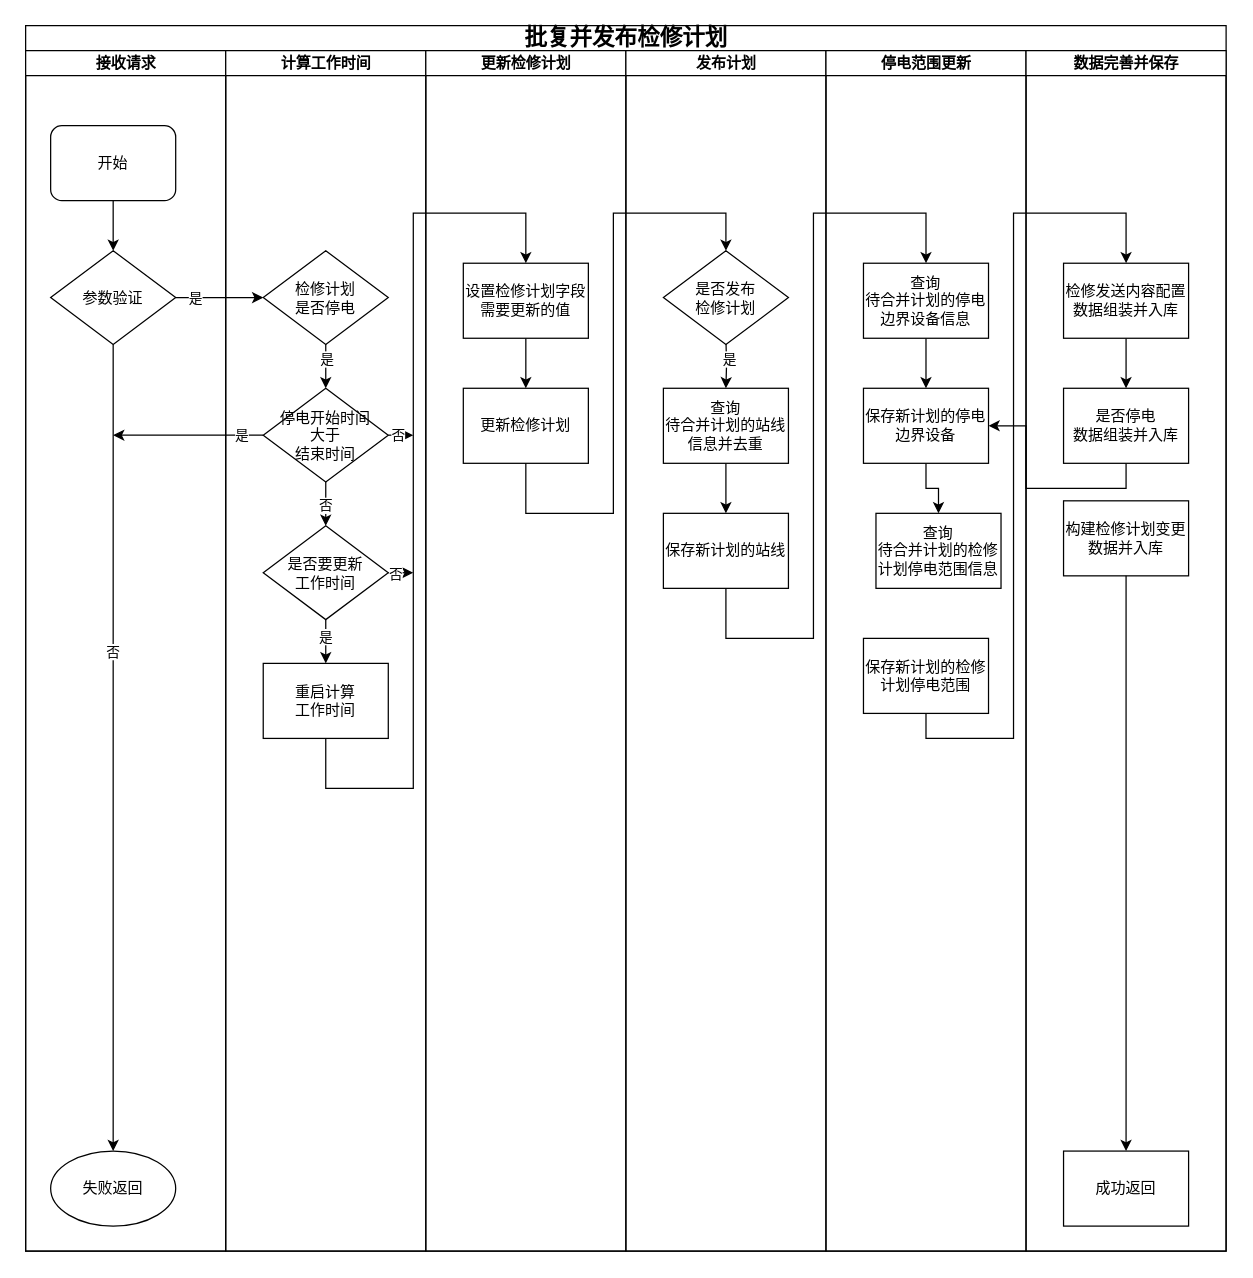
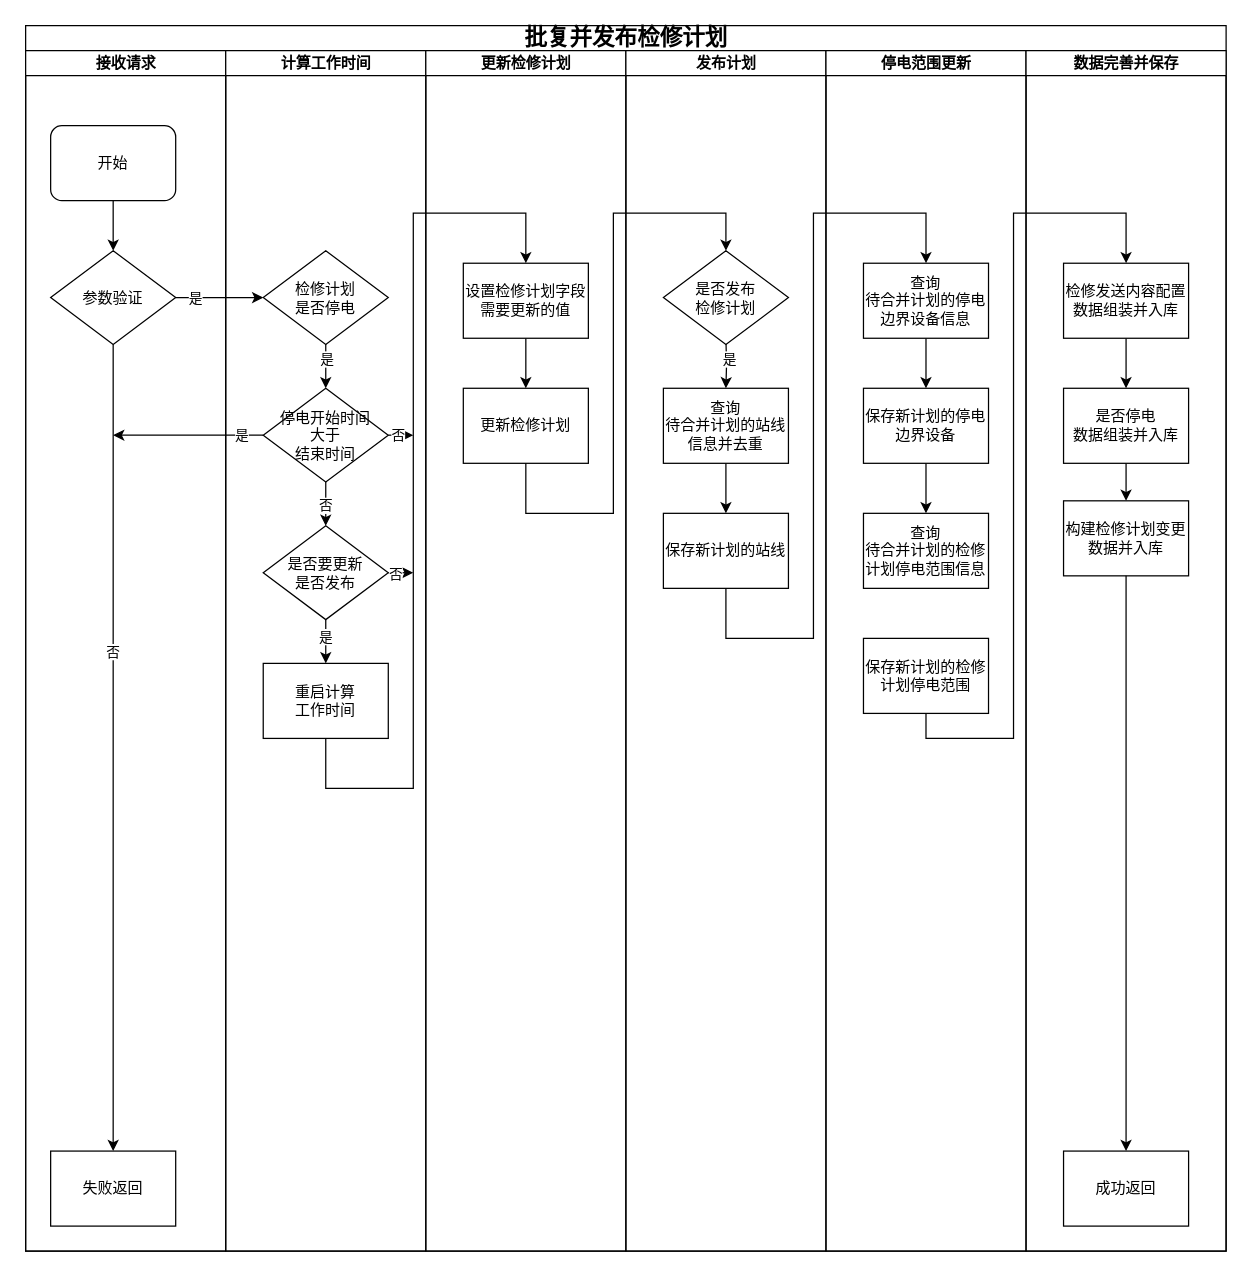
  <mxCell id="0" />
  <mxCell id="1" parent="0" />
  <mxCell id="2" value="&lt;font style=&quot;font-size: 18px;&quot;&gt;&lt;span style=&quot;background-color: transparent; color: light-dark(rgb(0, 0, 0), rgb(255, 255, 255));&quot;&gt;批复并发布&lt;/span&gt;检修计划&lt;/font&gt;" style="swimlane;html=1;childLayout=stackLayout;startSize=20;rounded=0;shadow=0;labelBackgroundColor=none;strokeWidth=1;fontFamily=Verdana;fontSize=8;align=center;" vertex="1" parent="1"><mxGeometry x="20" y="20" width="960" height="980" as="geometry" /></mxCell>
  <mxCell id="3" value="接收请求" style="swimlane;html=1;startSize=20;" vertex="1" parent="2"><mxGeometry y="20" width="160" height="960" as="geometry"><mxRectangle y="20" width="40" height="730" as="alternateBounds" /></mxGeometry></mxCell>
  <mxCell id="4" style="edgeStyle=orthogonalEdgeStyle;rounded=0;orthogonalLoop=1;jettySize=auto;html=1;exitX=0.5;exitY=1;exitDx=0;exitDy=0;entryX=0.5;entryY=0;entryDx=0;entryDy=0;" edge="1" parent="3" source="5" target="6"><mxGeometry relative="1" as="geometry" /></mxCell>
  <mxCell id="5" value="&lt;font style=&quot;font-size: 12px;&quot;&gt;开始&lt;/font&gt;" style="rounded=1;whiteSpace=wrap;html=1;shadow=0;labelBackgroundColor=none;strokeWidth=1;fontFamily=Verdana;fontSize=8;align=center;" vertex="1" parent="3"><mxGeometry x="20" y="60" width="100" height="60" as="geometry" /></mxCell>
  <mxCell id="6" value="&lt;font style=&quot;font-size: 12px;&quot;&gt;参数验证&lt;/font&gt;" style="rhombus;whiteSpace=wrap;html=1;rounded=0;shadow=0;labelBackgroundColor=none;strokeWidth=1;fontFamily=Verdana;fontSize=8;align=center;" vertex="1" parent="3"><mxGeometry x="20" y="160" width="100" height="75" as="geometry" /></mxCell>
  <mxCell id="7" style="edgeStyle=orthogonalEdgeStyle;rounded=0;orthogonalLoop=1;jettySize=auto;html=1;exitX=0.5;exitY=1;exitDx=0;exitDy=0;entryX=0.5;entryY=0;entryDx=0;entryDy=0;" edge="1" parent="3" source="6" target="9"><mxGeometry relative="1" as="geometry"><mxPoint x="70" y="980" as="targetPoint" /></mxGeometry></mxCell>
  <mxCell id="8" value="否" style="edgeLabel;html=1;align=center;verticalAlign=middle;resizable=0;points=[];" vertex="1" connectable="0" parent="7"><mxGeometry x="-0.24" y="-1" relative="1" as="geometry"><mxPoint as="offset" /></mxGeometry></mxCell>
- <mxCell id="9" value="&lt;span style=&quot;font-size: 12px;&quot;&gt;失败返回&lt;/span&gt;" style="ellipse;whiteSpace=wrap;html=1;fontSize=8;fontFamily=Verdana;shadow=0;labelBackgroundColor=none;strokeWidth=1;" vertex="1" parent="3"><mxGeometry x="20" y="880" width="100" height="60" as="geometry" /></mxCell>
+ <mxCell id="9" value="&lt;span style=&quot;font-size: 12px;&quot;&gt;失败返回&lt;/span&gt;" style="whiteSpace=wrap;html=1;fontSize=8;fontFamily=Verdana;rounded=0;shadow=0;labelBackgroundColor=none;strokeWidth=1;" vertex="1" parent="3"><mxGeometry x="20" y="880" width="100" height="60" as="geometry" /></mxCell>
  <mxCell id="10" value="计算工作时间" style="swimlane;html=1;startSize=20;" vertex="1" parent="2"><mxGeometry x="160" y="20" width="160" height="960" as="geometry" /></mxCell>
  <mxCell id="11" style="edgeStyle=orthogonalEdgeStyle;rounded=0;orthogonalLoop=1;jettySize=auto;html=1;exitX=0.5;exitY=1;exitDx=0;exitDy=0;entryX=0.5;entryY=0;entryDx=0;entryDy=0;" edge="1" parent="10"><mxGeometry relative="1" as="geometry"><mxPoint x="80" y="270" as="targetPoint" /><mxPoint x="80" y="227.5" as="sourcePoint" /></mxGeometry></mxCell>
  <mxCell id="12" value="是" style="edgeLabel;html=1;align=center;verticalAlign=middle;resizable=0;points=[];" vertex="1" connectable="0" parent="11"><mxGeometry x="-0.092" y="4" relative="1" as="geometry"><mxPoint x="-4" as="offset" /></mxGeometry></mxCell>
  <mxCell id="13" value="&lt;font style=&quot;font-size: 12px;&quot;&gt;检修计划&lt;/font&gt;&lt;div&gt;&lt;font style=&quot;font-size: 12px;&quot;&gt;是否停电&lt;/font&gt;&lt;/div&gt;" style="rhombus;whiteSpace=wrap;html=1;rounded=0;shadow=0;labelBackgroundColor=none;strokeWidth=1;fontFamily=Verdana;fontSize=8;align=center;" vertex="1" parent="10"><mxGeometry x="30" y="160" width="100" height="75" as="geometry" /></mxCell>
  <mxCell id="14" style="edgeStyle=orthogonalEdgeStyle;rounded=0;orthogonalLoop=1;jettySize=auto;html=1;" edge="1" parent="10" source="20"><mxGeometry relative="1" as="geometry"><mxPoint x="-90" y="307.5" as="targetPoint" /></mxGeometry></mxCell>
  <mxCell id="15" value="是" style="edgeLabel;html=1;align=center;verticalAlign=middle;resizable=0;points=[];" vertex="1" connectable="0" parent="14"><mxGeometry x="-0.696" relative="1" as="geometry"><mxPoint as="offset" /></mxGeometry></mxCell>
  <mxCell id="16" style="edgeStyle=orthogonalEdgeStyle;rounded=0;orthogonalLoop=1;jettySize=auto;html=1;exitX=0.5;exitY=1;exitDx=0;exitDy=0;entryX=0.5;entryY=0;entryDx=0;entryDy=0;" edge="1" parent="10" source="20" target="25"><mxGeometry relative="1" as="geometry" /></mxCell>
  <mxCell id="17" value="否" style="edgeLabel;html=1;align=center;verticalAlign=middle;resizable=0;points=[];" vertex="1" connectable="0" parent="16"><mxGeometry x="0.057" y="-1" relative="1" as="geometry"><mxPoint as="offset" /></mxGeometry></mxCell>
  <mxCell id="18" style="edgeStyle=orthogonalEdgeStyle;rounded=0;orthogonalLoop=1;jettySize=auto;html=1;exitX=1;exitY=0.5;exitDx=0;exitDy=0;" edge="1" parent="10" source="20"><mxGeometry relative="1" as="geometry"><mxPoint x="150" y="307.667" as="targetPoint" /></mxGeometry></mxCell>
  <mxCell id="19" value="否" style="edgeLabel;html=1;align=center;verticalAlign=middle;resizable=0;points=[];" vertex="1" connectable="0" parent="18"><mxGeometry x="-0.339" relative="1" as="geometry"><mxPoint as="offset" /></mxGeometry></mxCell>
  <mxCell id="20" value="&lt;span style=&quot;font-size: 12px;&quot;&gt;停电开始时间&lt;/span&gt;&lt;div&gt;&lt;span style=&quot;font-size: 12px;&quot;&gt;大于&lt;/span&gt;&lt;/div&gt;&lt;div&gt;&lt;span style=&quot;font-size: 12px;&quot;&gt;结束时间&lt;/span&gt;&lt;/div&gt;" style="rhombus;whiteSpace=wrap;html=1;rounded=0;shadow=0;labelBackgroundColor=none;strokeWidth=1;fontFamily=Verdana;fontSize=8;align=center;" vertex="1" parent="10"><mxGeometry x="30" y="270" width="100" height="75" as="geometry" /></mxCell>
  <mxCell id="21" style="edgeStyle=orthogonalEdgeStyle;rounded=0;orthogonalLoop=1;jettySize=auto;html=1;exitX=0.5;exitY=1;exitDx=0;exitDy=0;entryX=0.5;entryY=0;entryDx=0;entryDy=0;" edge="1" parent="10" source="25" target="26"><mxGeometry relative="1" as="geometry" /></mxCell>
  <mxCell id="22" value="是" style="edgeLabel;html=1;align=center;verticalAlign=middle;resizable=0;points=[];" vertex="1" connectable="0" parent="21"><mxGeometry x="-0.276" y="-1" relative="1" as="geometry"><mxPoint as="offset" /></mxGeometry></mxCell>
  <mxCell id="23" style="edgeStyle=orthogonalEdgeStyle;rounded=0;orthogonalLoop=1;jettySize=auto;html=1;exitX=1;exitY=0.5;exitDx=0;exitDy=0;" edge="1" parent="10" source="25"><mxGeometry relative="1" as="geometry"><mxPoint x="150" y="417.667" as="targetPoint" /></mxGeometry></mxCell>
  <mxCell id="24" value="否" style="edgeLabel;html=1;align=center;verticalAlign=middle;resizable=0;points=[];" vertex="1" connectable="0" parent="23"><mxGeometry x="-0.504" y="-1" relative="1" as="geometry"><mxPoint as="offset" /></mxGeometry></mxCell>
- <mxCell id="25" value="&lt;span style=&quot;font-size: 12px;&quot;&gt;是否要更新&lt;/span&gt;&lt;div&gt;&lt;span style=&quot;font-size: 12px;&quot;&gt;工作时间&lt;/span&gt;&lt;/div&gt;" style="rhombus;whiteSpace=wrap;html=1;rounded=0;shadow=0;labelBackgroundColor=none;strokeWidth=1;fontFamily=Verdana;fontSize=8;align=center;" vertex="1" parent="10"><mxGeometry x="30" y="380" width="100" height="75" as="geometry" /></mxCell>
+ <mxCell id="25" value="&lt;span style=&quot;font-size: 12px;&quot;&gt;是否要更新&lt;/span&gt;&lt;div&gt;&lt;span style=&quot;font-size: 12px;&quot;&gt;是否发布&lt;/span&gt;&lt;/div&gt;" style="rhombus;whiteSpace=wrap;html=1;rounded=0;shadow=0;labelBackgroundColor=none;strokeWidth=1;fontFamily=Verdana;fontSize=8;align=center;" vertex="1" parent="10"><mxGeometry x="30" y="380" width="100" height="75" as="geometry" /></mxCell>
  <mxCell id="26" value="&lt;span style=&quot;font-size: 12px;&quot;&gt;重启计算&lt;/span&gt;&lt;div&gt;&lt;span style=&quot;font-size: 12px;&quot;&gt;工作时间&lt;/span&gt;&lt;/div&gt;" style="whiteSpace=wrap;html=1;fontSize=8;fontFamily=Verdana;rounded=0;shadow=0;labelBackgroundColor=none;strokeWidth=1;" vertex="1" parent="10"><mxGeometry x="30" y="490" width="100" height="60" as="geometry" /></mxCell>
  <mxCell id="27" value="更新检修计划" style="swimlane;html=1;startSize=20;" vertex="1" parent="2"><mxGeometry x="320" y="20" width="160" height="960" as="geometry" /></mxCell>
  <mxCell id="28" value="&lt;span style=&quot;font-size: 12px;&quot;&gt;更新检修计划&lt;/span&gt;" style="whiteSpace=wrap;html=1;fontSize=8;fontFamily=Verdana;rounded=0;shadow=0;labelBackgroundColor=none;strokeWidth=1;" vertex="1" parent="27"><mxGeometry x="30" y="270" width="100" height="60" as="geometry" /></mxCell>
  <mxCell id="29" style="edgeStyle=orthogonalEdgeStyle;rounded=0;orthogonalLoop=1;jettySize=auto;html=1;exitX=0.5;exitY=1;exitDx=0;exitDy=0;" edge="1" parent="27" source="30" target="28"><mxGeometry relative="1" as="geometry" /></mxCell>
  <mxCell id="30" value="&lt;span style=&quot;font-size: 12px;&quot;&gt;设置检修计划字段需要更新的值&lt;/span&gt;" style="whiteSpace=wrap;html=1;fontSize=8;fontFamily=Verdana;rounded=0;shadow=0;labelBackgroundColor=none;strokeWidth=1;" vertex="1" parent="27"><mxGeometry x="30" y="170" width="100" height="60" as="geometry" /></mxCell>
  <mxCell id="31" value="发布计划" style="swimlane;html=1;startSize=20;" vertex="1" parent="2"><mxGeometry x="480" y="20" width="160" height="960" as="geometry" /></mxCell>
  <mxCell id="32" style="edgeStyle=orthogonalEdgeStyle;rounded=0;orthogonalLoop=1;jettySize=auto;html=1;exitX=0.5;exitY=1;exitDx=0;exitDy=0;" edge="1" parent="31" source="33" target="34"><mxGeometry relative="1" as="geometry" /></mxCell>
  <mxCell id="33" value="&lt;div&gt;&lt;span style=&quot;font-size: 12px;&quot;&gt;查询&lt;/span&gt;&lt;span style=&quot;font-size: 12px;&quot;&gt;&lt;/span&gt;&lt;/div&gt;&lt;span style=&quot;font-size: 12px;&quot;&gt;待合并计划的站线信息并去重&lt;br&gt;&lt;/span&gt;" style="whiteSpace=wrap;html=1;fontSize=8;fontFamily=Verdana;rounded=0;shadow=0;labelBackgroundColor=none;strokeWidth=1;" vertex="1" parent="31"><mxGeometry x="30" y="270" width="100" height="60" as="geometry" /></mxCell>
  <mxCell id="34" value="&lt;span style=&quot;font-size: 12px;&quot;&gt;保存新计划的站线&lt;/span&gt;" style="whiteSpace=wrap;html=1;fontSize=8;fontFamily=Verdana;rounded=0;shadow=0;labelBackgroundColor=none;strokeWidth=1;" vertex="1" parent="31"><mxGeometry x="30" y="370" width="100" height="60" as="geometry" /></mxCell>
  <mxCell id="35" style="edgeStyle=orthogonalEdgeStyle;rounded=0;orthogonalLoop=1;jettySize=auto;html=1;exitX=0.5;exitY=1;exitDx=0;exitDy=0;" edge="1" parent="31" target="33"><mxGeometry relative="1" as="geometry"><mxPoint x="80" y="230" as="sourcePoint" /></mxGeometry></mxCell>
  <mxCell id="36" value="是" style="edgeLabel;html=1;align=center;verticalAlign=middle;resizable=0;points=[];" vertex="1" connectable="0" parent="35"><mxGeometry x="-0.159" y="2" relative="1" as="geometry"><mxPoint as="offset" /></mxGeometry></mxCell>
  <mxCell id="37" value="&lt;span style=&quot;font-size: 12px;&quot;&gt;是否发布&lt;/span&gt;&lt;div&gt;&lt;span style=&quot;font-size: 12px;&quot;&gt;检修计划&lt;/span&gt;&lt;/div&gt;" style="rhombus;whiteSpace=wrap;html=1;rounded=0;shadow=0;labelBackgroundColor=none;strokeWidth=1;fontFamily=Verdana;fontSize=8;align=center;" vertex="1" parent="31"><mxGeometry x="30" y="160" width="100" height="75" as="geometry" /></mxCell>
  <mxCell id="38" value="停电范围更新" style="swimlane;html=1;startSize=20;" vertex="1" parent="2"><mxGeometry x="640" y="20" width="160" height="960" as="geometry" /></mxCell>
  <mxCell id="39" style="edgeStyle=orthogonalEdgeStyle;rounded=0;orthogonalLoop=1;jettySize=auto;html=1;exitX=0.5;exitY=1;exitDx=0;exitDy=0;entryX=0.5;entryY=0;entryDx=0;entryDy=0;" edge="1" parent="38" source="40" target="42"><mxGeometry relative="1" as="geometry" /></mxCell>
  <mxCell id="40" value="&lt;div&gt;&lt;span style=&quot;font-size: 12px;&quot;&gt;查询&lt;/span&gt;&lt;span style=&quot;font-size: 12px;&quot;&gt;&lt;/span&gt;&lt;/div&gt;&lt;span style=&quot;font-size: 12px;&quot;&gt;待合并计划的停电边界设备信息&lt;/span&gt;" style="whiteSpace=wrap;html=1;fontSize=8;fontFamily=Verdana;rounded=0;shadow=0;labelBackgroundColor=none;strokeWidth=1;" vertex="1" parent="38"><mxGeometry x="30" y="170" width="100" height="60" as="geometry" /></mxCell>
  <mxCell id="41" style="edgeStyle=orthogonalEdgeStyle;rounded=0;orthogonalLoop=1;jettySize=auto;html=1;exitX=0.5;exitY=1;exitDx=0;exitDy=0;entryX=0.5;entryY=0;entryDx=0;entryDy=0;" edge="1" parent="38" source="42" target="43"><mxGeometry relative="1" as="geometry" /></mxCell>
  <mxCell id="42" value="&lt;span style=&quot;font-size: 12px;&quot;&gt;保存新计划的停电边界设备&lt;/span&gt;" style="whiteSpace=wrap;html=1;fontSize=8;fontFamily=Verdana;rounded=0;shadow=0;labelBackgroundColor=none;strokeWidth=1;" vertex="1" parent="38"><mxGeometry x="30" y="270" width="100" height="60" as="geometry" /></mxCell>
- <mxCell id="43" value="&lt;div&gt;&lt;span style=&quot;font-size: 12px;&quot;&gt;查询&lt;/span&gt;&lt;span style=&quot;font-size: 12px;&quot;&gt;&lt;/span&gt;&lt;/div&gt;&lt;span style=&quot;font-size: 12px;&quot;&gt;待合并计划的检修计划停电范围信息&lt;/span&gt;" style="whiteSpace=wrap;html=1;fontSize=8;fontFamily=Verdana;rounded=0;shadow=0;labelBackgroundColor=none;strokeWidth=1;" vertex="1" parent="38"><mxGeometry x="40" y="370" width="100" height="60" as="geometry" /></mxCell>
+ <mxCell id="43" value="&lt;div&gt;&lt;span style=&quot;font-size: 12px;&quot;&gt;查询&lt;/span&gt;&lt;span style=&quot;font-size: 12px;&quot;&gt;&lt;/span&gt;&lt;/div&gt;&lt;span style=&quot;font-size: 12px;&quot;&gt;待合并计划的检修计划停电范围信息&lt;/span&gt;" style="whiteSpace=wrap;html=1;fontSize=8;fontFamily=Verdana;rounded=0;shadow=0;labelBackgroundColor=none;strokeWidth=1;" vertex="1" parent="38"><mxGeometry x="30" y="370" width="100" height="60" as="geometry" /></mxCell>
  <mxCell id="44" value="&lt;span style=&quot;font-size: 12px;&quot;&gt;保存新计划的&lt;/span&gt;&lt;span style=&quot;font-size: 12px;&quot;&gt;检修计划停电范围&lt;/span&gt;" style="whiteSpace=wrap;html=1;fontSize=8;fontFamily=Verdana;rounded=0;shadow=0;labelBackgroundColor=none;strokeWidth=1;" vertex="1" parent="38"><mxGeometry x="30" y="470" width="100" height="60" as="geometry" /></mxCell>
  <mxCell id="45" value="" style="edgeStyle=orthogonalEdgeStyle;rounded=0;orthogonalLoop=1;jettySize=auto;html=1;" edge="1" parent="2" source="6"><mxGeometry relative="1" as="geometry"><mxPoint x="190" y="217.5" as="targetPoint" /></mxGeometry></mxCell>
  <mxCell id="46" value="是" style="edgeLabel;html=1;align=center;verticalAlign=middle;resizable=0;points=[];" vertex="1" connectable="0" parent="45"><mxGeometry x="-0.577" relative="1" as="geometry"><mxPoint as="offset" /></mxGeometry></mxCell>
  <mxCell id="47" value="数据完善并保存" style="swimlane;html=1;startSize=20;" vertex="1" parent="2"><mxGeometry x="800" y="20" width="160" height="960" as="geometry" /></mxCell>
  <mxCell id="48" style="edgeStyle=orthogonalEdgeStyle;rounded=0;orthogonalLoop=1;jettySize=auto;html=1;exitX=0.5;exitY=1;exitDx=0;exitDy=0;entryX=0.5;entryY=0;entryDx=0;entryDy=0;" edge="1" parent="47" source="49" target="51"><mxGeometry relative="1" as="geometry" /></mxCell>
  <mxCell id="49" value="&lt;div&gt;&lt;span style=&quot;font-size: 12px;&quot;&gt;检修发送内容配置&lt;/span&gt;&lt;/div&gt;&lt;div&gt;&lt;span style=&quot;font-size: 12px;&quot;&gt;数据组装并入库&lt;/span&gt;&lt;/div&gt;" style="whiteSpace=wrap;html=1;fontSize=8;fontFamily=Verdana;rounded=0;shadow=0;labelBackgroundColor=none;strokeWidth=1;" vertex="1" parent="47"><mxGeometry x="30" y="170" width="100" height="60" as="geometry" /></mxCell>
- <mxCell id="50" style="edgeStyle=orthogonalEdgeStyle;rounded=0;orthogonalLoop=1;jettySize=auto;html=1;exitX=0.5;exitY=1;exitDx=0;exitDy=0;" edge="1" parent="47" source="51" target="42"><mxGeometry relative="1" as="geometry" /></mxCell>
+ <mxCell id="50" style="edgeStyle=orthogonalEdgeStyle;rounded=0;orthogonalLoop=1;jettySize=auto;html=1;exitX=0.5;exitY=1;exitDx=0;exitDy=0;entryX=0.5;entryY=0;entryDx=0;entryDy=0;" edge="1" parent="47" source="51" target="52"><mxGeometry relative="1" as="geometry" /></mxCell>
  <mxCell id="51" value="&lt;span style=&quot;font-size: 12px;&quot;&gt;是否停电&lt;/span&gt;&lt;div&gt;&lt;span style=&quot;font-size: 12px;&quot;&gt;数据组装并入库&lt;/span&gt;&lt;/div&gt;" style="whiteSpace=wrap;html=1;fontSize=8;fontFamily=Verdana;rounded=0;shadow=0;labelBackgroundColor=none;strokeWidth=1;" vertex="1" parent="47"><mxGeometry x="30" y="270" width="100" height="60" as="geometry" /></mxCell>
  <mxCell id="52" value="&lt;span style=&quot;font-size: 12px;&quot;&gt;构建检修计划变更数据并入库&lt;/span&gt;" style="whiteSpace=wrap;html=1;fontSize=8;fontFamily=Verdana;rounded=0;shadow=0;labelBackgroundColor=none;strokeWidth=1;" vertex="1" parent="47"><mxGeometry x="30" y="360" width="100" height="60" as="geometry" /></mxCell>
  <mxCell id="53" style="edgeStyle=orthogonalEdgeStyle;rounded=0;orthogonalLoop=1;jettySize=auto;html=1;exitX=0.5;exitY=1;exitDx=0;exitDy=0;entryX=0.5;entryY=0;entryDx=0;entryDy=0;" edge="1" parent="47" source="52" target="54"><mxGeometry relative="1" as="geometry"><mxPoint x="80" y="800" as="targetPoint" /><mxPoint x="80" y="690" as="sourcePoint" /></mxGeometry></mxCell>
  <mxCell id="54" value="&lt;span style=&quot;font-size: 12px;&quot;&gt;成功返回&lt;/span&gt;" style="whiteSpace=wrap;html=1;fontSize=8;fontFamily=Verdana;rounded=0;shadow=0;labelBackgroundColor=none;strokeWidth=1;" vertex="1" parent="47"><mxGeometry x="30" y="880" width="100" height="60" as="geometry" /></mxCell>
  <mxCell id="55" style="edgeStyle=orthogonalEdgeStyle;rounded=0;orthogonalLoop=1;jettySize=auto;html=1;entryX=0.5;entryY=0;entryDx=0;entryDy=0;exitX=0.5;exitY=1;exitDx=0;exitDy=0;" edge="1" parent="2" source="34" target="40"><mxGeometry relative="1" as="geometry"><Array as="points"><mxPoint x="560" y="490" /><mxPoint x="630" y="490" /><mxPoint x="630" y="150" /><mxPoint x="720" y="150" /></Array><mxPoint x="560" y="820" as="sourcePoint" /><mxPoint x="720" y="180" as="targetPoint" /></mxGeometry></mxCell>
  <mxCell id="56" style="edgeStyle=orthogonalEdgeStyle;rounded=0;orthogonalLoop=1;jettySize=auto;html=1;exitX=0.5;exitY=1;exitDx=0;exitDy=0;entryX=0.5;entryY=0;entryDx=0;entryDy=0;" edge="1" parent="2" source="26" target="30"><mxGeometry relative="1" as="geometry"><mxPoint x="400" y="260" as="targetPoint" /><Array as="points"><mxPoint x="240" y="610" /><mxPoint x="310" y="610" /><mxPoint x="310" y="150" /><mxPoint x="400" y="150" /></Array><mxPoint x="240" y="585" as="sourcePoint" /></mxGeometry></mxCell>
  <mxCell id="57" style="edgeStyle=orthogonalEdgeStyle;rounded=0;orthogonalLoop=1;jettySize=auto;html=1;exitX=0.5;exitY=1;exitDx=0;exitDy=0;" edge="1" parent="2" source="28"><mxGeometry relative="1" as="geometry"><mxPoint x="400" y="450" as="sourcePoint" /><Array as="points"><mxPoint x="400" y="390" /><mxPoint x="470" y="390" /><mxPoint x="470" y="150" /><mxPoint x="560" y="150" /></Array><mxPoint x="560" y="180" as="targetPoint" /></mxGeometry></mxCell>
  <mxCell id="58" style="edgeStyle=orthogonalEdgeStyle;rounded=0;orthogonalLoop=1;jettySize=auto;html=1;exitX=0.5;exitY=1;exitDx=0;exitDy=0;entryX=0.5;entryY=0;entryDx=0;entryDy=0;" edge="1" parent="2" source="44" target="49"><mxGeometry relative="1" as="geometry"><Array as="points"><mxPoint x="720" y="570" /><mxPoint x="790" y="570" /><mxPoint x="790" y="150" /><mxPoint x="880" y="150" /></Array></mxGeometry></mxCell>
